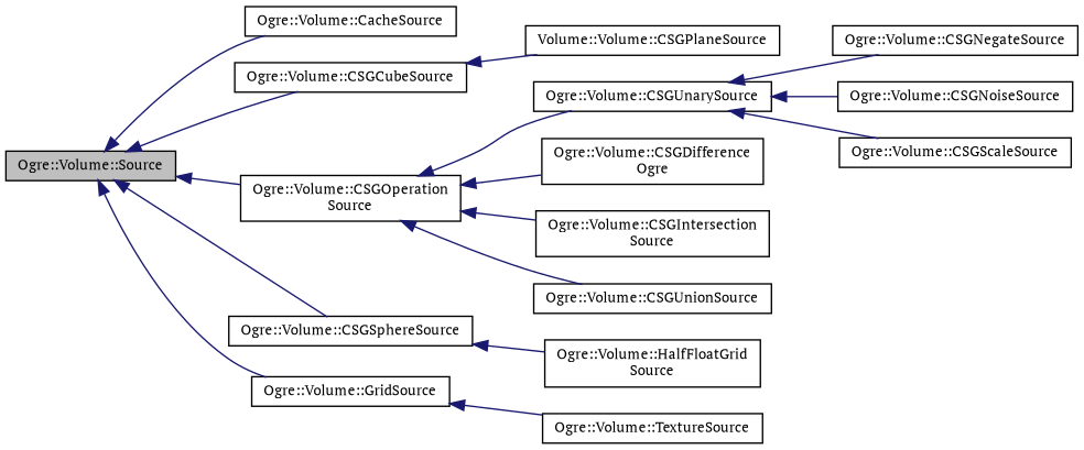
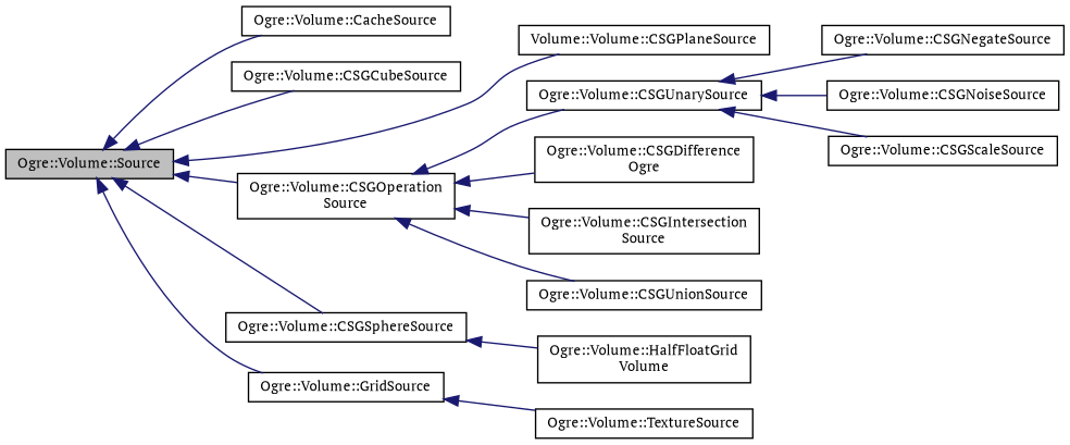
  digraph {
    fontname="PT Serif"
    rankdir=LR
    node [color=black fontname="PT Serif" fontsize=10 shape=record]
    edge [color=midnightblue dir=back fontname="PT Serif" fontsize=10 labelfontname=Helvetica labelfontsize=10 style=solid]
    n1 [fillcolor=grey75 fontcolor=black height=0.2 label="Ogre::Volume::Source" style=filled width=0.4]
    n2 [height=0.2 label="Ogre::Volume::CacheSource" width=0.4]
    n3 [height=0.2 label="Ogre::Volume::CSGCubeSource" width=0.4]
    n4 [height=0.2 label="Ogre::Volume::CSGOperation\lSource" width=0.4]
    n5 [height=0.2 label="Volume::Volume::CSGPlaneSource" width=0.4]
    n6 [height=0.2 label="Ogre::Volume::CSGSphereSource" width=0.4]
    n7 [height=0.2 label="Ogre::Volume::GridSource" width=0.4]
    n8 [height=0.2 label="Ogre::Volume::CSGUnarySource" width=0.4]
    n9 [height=0.2 label="Ogre::Volume::CSGDifference\lOgre" width=0.4]
    n10 [height=0.2 label="Ogre::Volume::CSGIntersection\lSource" width=0.4]
    n11 [height=0.2 label="Ogre::Volume::CSGUnionSource" width=0.4]
-   n12 [height=0.2 label="Ogre::Volume::HalfFloatGrid\lSource" width=0.4]
+   n12 [height=0.2 label="Ogre::Volume::HalfFloatGrid\lVolume" width=0.4]
    n13 [height=0.2 label="Ogre::Volume::CSGNegateSource" width=0.4]
    n14 [height=0.2 label="Ogre::Volume::CSGNoiseSource" width=0.4]
    n15 [height=0.2 label="Ogre::Volume::CSGScaleSource" width=0.4]
    n16 [height=0.2 label="Ogre::Volume::TextureSource" width=0.4]
    n1 -> n2
    n1 -> n3
    n1 -> n4
-   n3 -> n5
+   n1 -> n5
    n1 -> n6
    n1 -> n7
    n4 -> n8
    n4 -> n9
    n4 -> n10
    n4 -> n11
    n6 -> n12
    n7 -> n16
    n8 -> n13
    n8 -> n14
    n8 -> n15
  }
